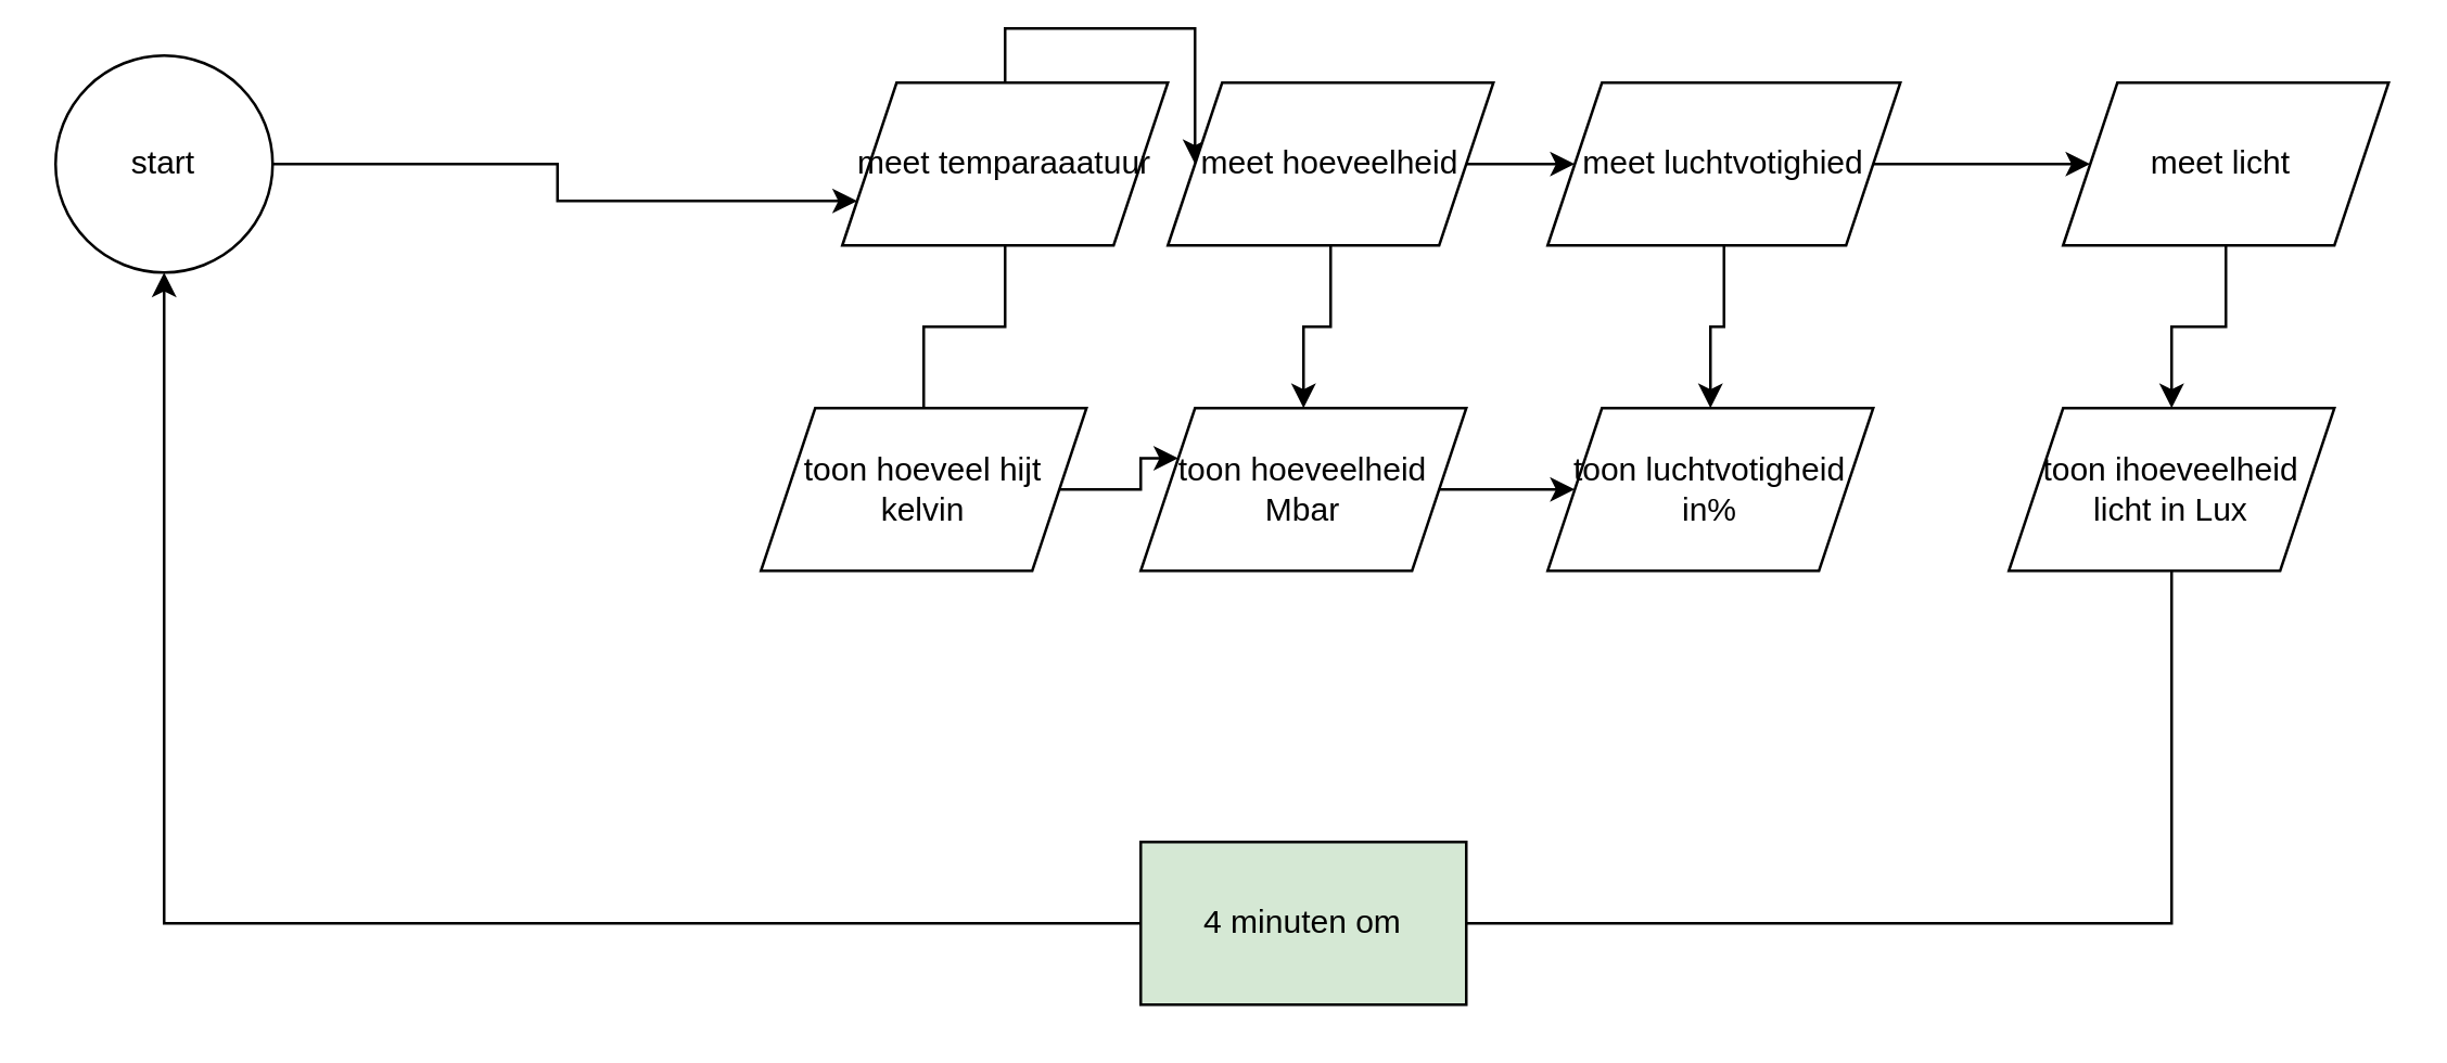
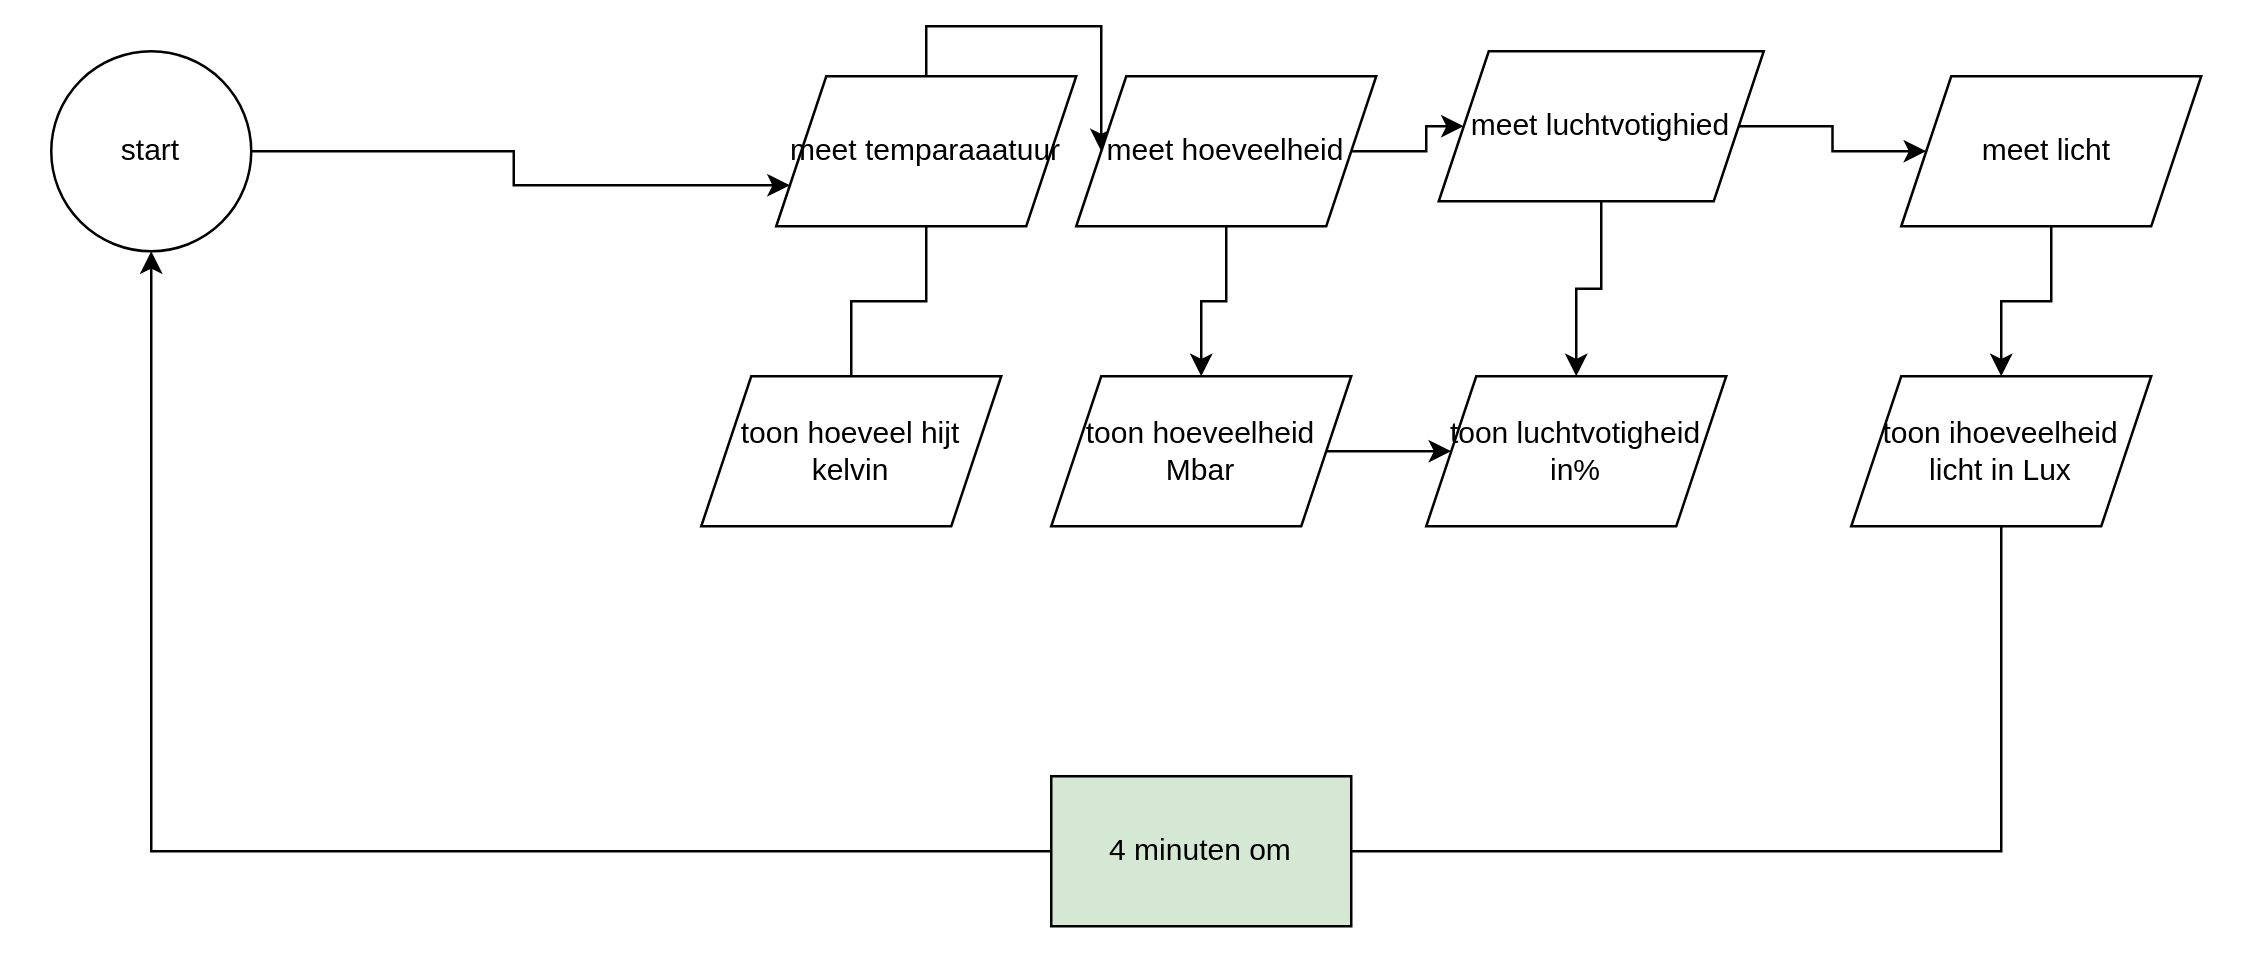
  <mxCell id="0" />
  <mxCell id="1" parent="0" />
  <mxCell id="2" style="edgeStyle=orthogonalEdgeStyle;rounded=0;orthogonalLoop=1;jettySize=auto;html=1;entryX=0;entryY=0.75;entryDx=0;entryDy=0;" edge="1" parent="1" source="3" target="6"><mxGeometry relative="1" as="geometry"><mxPoint x="150" y="60" as="targetPoint" /></mxGeometry></mxCell>
  <mxCell id="3" value="start" style="ellipse;whiteSpace=wrap;html=1;aspect=fixed;" vertex="1" parent="1"><mxGeometry x="20" y="20" width="80" height="80" as="geometry" /></mxCell>
  <mxCell id="4" style="edgeStyle=orthogonalEdgeStyle;rounded=0;orthogonalLoop=1;jettySize=auto;html=1;endArrow=none;" edge="1" parent="1" source="6" target="8"><mxGeometry relative="1" as="geometry" /></mxCell>
  <mxCell id="5" style="edgeStyle=orthogonalEdgeStyle;rounded=0;orthogonalLoop=1;jettySize=auto;html=1;entryX=0;entryY=0.5;entryDx=0;entryDy=0;" edge="1" parent="1" source="6" target="13"><mxGeometry relative="1" as="geometry" /></mxCell>
  <mxCell id="6" value="meet temparaaatuur" style="shape=parallelogram;perimeter=parallelogramPerimeter;whiteSpace=wrap;html=1;fixedSize=1;" vertex="1" parent="1"><mxGeometry x="310" y="30" width="120" height="60" as="geometry" /></mxCell>
- <mxCell id="7" style="edgeStyle=orthogonalEdgeStyle;rounded=0;orthogonalLoop=1;jettySize=auto;html=1;entryX=0;entryY=0.25;entryDx=0;entryDy=0;" edge="1" parent="1" source="8" target="10"><mxGeometry relative="1" as="geometry" /></mxCell>
  <mxCell id="8" value="toon hoeveel hijt kelvin" style="shape=parallelogram;perimeter=parallelogramPerimeter;whiteSpace=wrap;html=1;fixedSize=1;" vertex="1" parent="1"><mxGeometry x="280" y="150" width="120" height="60" as="geometry" /></mxCell>
  <mxCell id="9" style="edgeStyle=orthogonalEdgeStyle;rounded=0;orthogonalLoop=1;jettySize=auto;html=1;entryX=0;entryY=0.5;entryDx=0;entryDy=0;" edge="1" parent="1" source="10" target="14"><mxGeometry relative="1" as="geometry" /></mxCell>
  <mxCell id="10" value="toon hoeveelheid Mbar" style="shape=parallelogram;perimeter=parallelogramPerimeter;whiteSpace=wrap;html=1;fixedSize=1;" vertex="1" parent="1"><mxGeometry x="420" y="150" width="120" height="60" as="geometry" /></mxCell>
  <mxCell id="11" style="edgeStyle=orthogonalEdgeStyle;rounded=0;orthogonalLoop=1;jettySize=auto;html=1;" edge="1" parent="1" source="13" target="10"><mxGeometry relative="1" as="geometry" /></mxCell>
  <mxCell id="12" value="" style="edgeStyle=orthogonalEdgeStyle;rounded=0;orthogonalLoop=1;jettySize=auto;html=1;" edge="1" parent="1" source="13" target="17"><mxGeometry relative="1" as="geometry" /></mxCell>
  <mxCell id="13" value="meet hoeveelheid" style="shape=parallelogram;perimeter=parallelogramPerimeter;whiteSpace=wrap;html=1;fixedSize=1;" vertex="1" parent="1"><mxGeometry x="430" y="30" width="120" height="60" as="geometry" /></mxCell>
  <mxCell id="14" value="toon luchtvotigheid in%" style="shape=parallelogram;perimeter=parallelogramPerimeter;whiteSpace=wrap;html=1;fixedSize=1;" vertex="1" parent="1"><mxGeometry x="570" y="150" width="120" height="60" as="geometry" /></mxCell>
  <mxCell id="15" style="edgeStyle=orthogonalEdgeStyle;rounded=0;orthogonalLoop=1;jettySize=auto;html=1;" edge="1" parent="1" source="17" target="14"><mxGeometry relative="1" as="geometry" /></mxCell>
  <mxCell id="16" style="edgeStyle=orthogonalEdgeStyle;rounded=0;orthogonalLoop=1;jettySize=auto;html=1;" edge="1" parent="1" source="17" target="21"><mxGeometry relative="1" as="geometry" /></mxCell>
- <mxCell id="17" value="meet luchtvotighied" style="shape=parallelogram;perimeter=parallelogramPerimeter;whiteSpace=wrap;html=1;fixedSize=1;" vertex="1" parent="1"><mxGeometry x="570" y="30" width="130" height="60" as="geometry" /></mxCell>
+ <mxCell id="17" value="meet luchtvotighied" style="shape=parallelogram;perimeter=parallelogramPerimeter;whiteSpace=wrap;html=1;fixedSize=1;" vertex="1" parent="1"><mxGeometry x="575" y="20" width="130" height="60" as="geometry" /></mxCell>
  <mxCell id="18" style="edgeStyle=orthogonalEdgeStyle;rounded=0;orthogonalLoop=1;jettySize=auto;html=1;entryX=0.5;entryY=1;entryDx=0;entryDy=0;" edge="1" parent="1" source="19" target="3"><mxGeometry relative="1" as="geometry"><Array as="points"><mxPoint x="800" y="340" /><mxPoint x="60" y="340" /></Array></mxGeometry></mxCell>
  <mxCell id="19" value="toon ihoeveelheid licht in Lux" style="shape=parallelogram;perimeter=parallelogramPerimeter;whiteSpace=wrap;html=1;fixedSize=1;" vertex="1" parent="1"><mxGeometry x="740" y="150" width="120" height="60" as="geometry" /></mxCell>
  <mxCell id="20" style="edgeStyle=orthogonalEdgeStyle;rounded=0;orthogonalLoop=1;jettySize=auto;html=1;" edge="1" parent="1" source="21" target="19"><mxGeometry relative="1" as="geometry" /></mxCell>
  <mxCell id="21" value="meet licht&amp;nbsp;" style="shape=parallelogram;perimeter=parallelogramPerimeter;whiteSpace=wrap;html=1;fixedSize=1;" vertex="1" parent="1"><mxGeometry x="760" y="30" width="120" height="60" as="geometry" /></mxCell>
  <mxCell id="22" value="4 minuten om" style="rounded=0;whiteSpace=wrap;html=1;fillColor=#d5e8d4;" vertex="1" parent="1"><mxGeometry x="420" y="310" width="120" height="60" as="geometry" /></mxCell>
